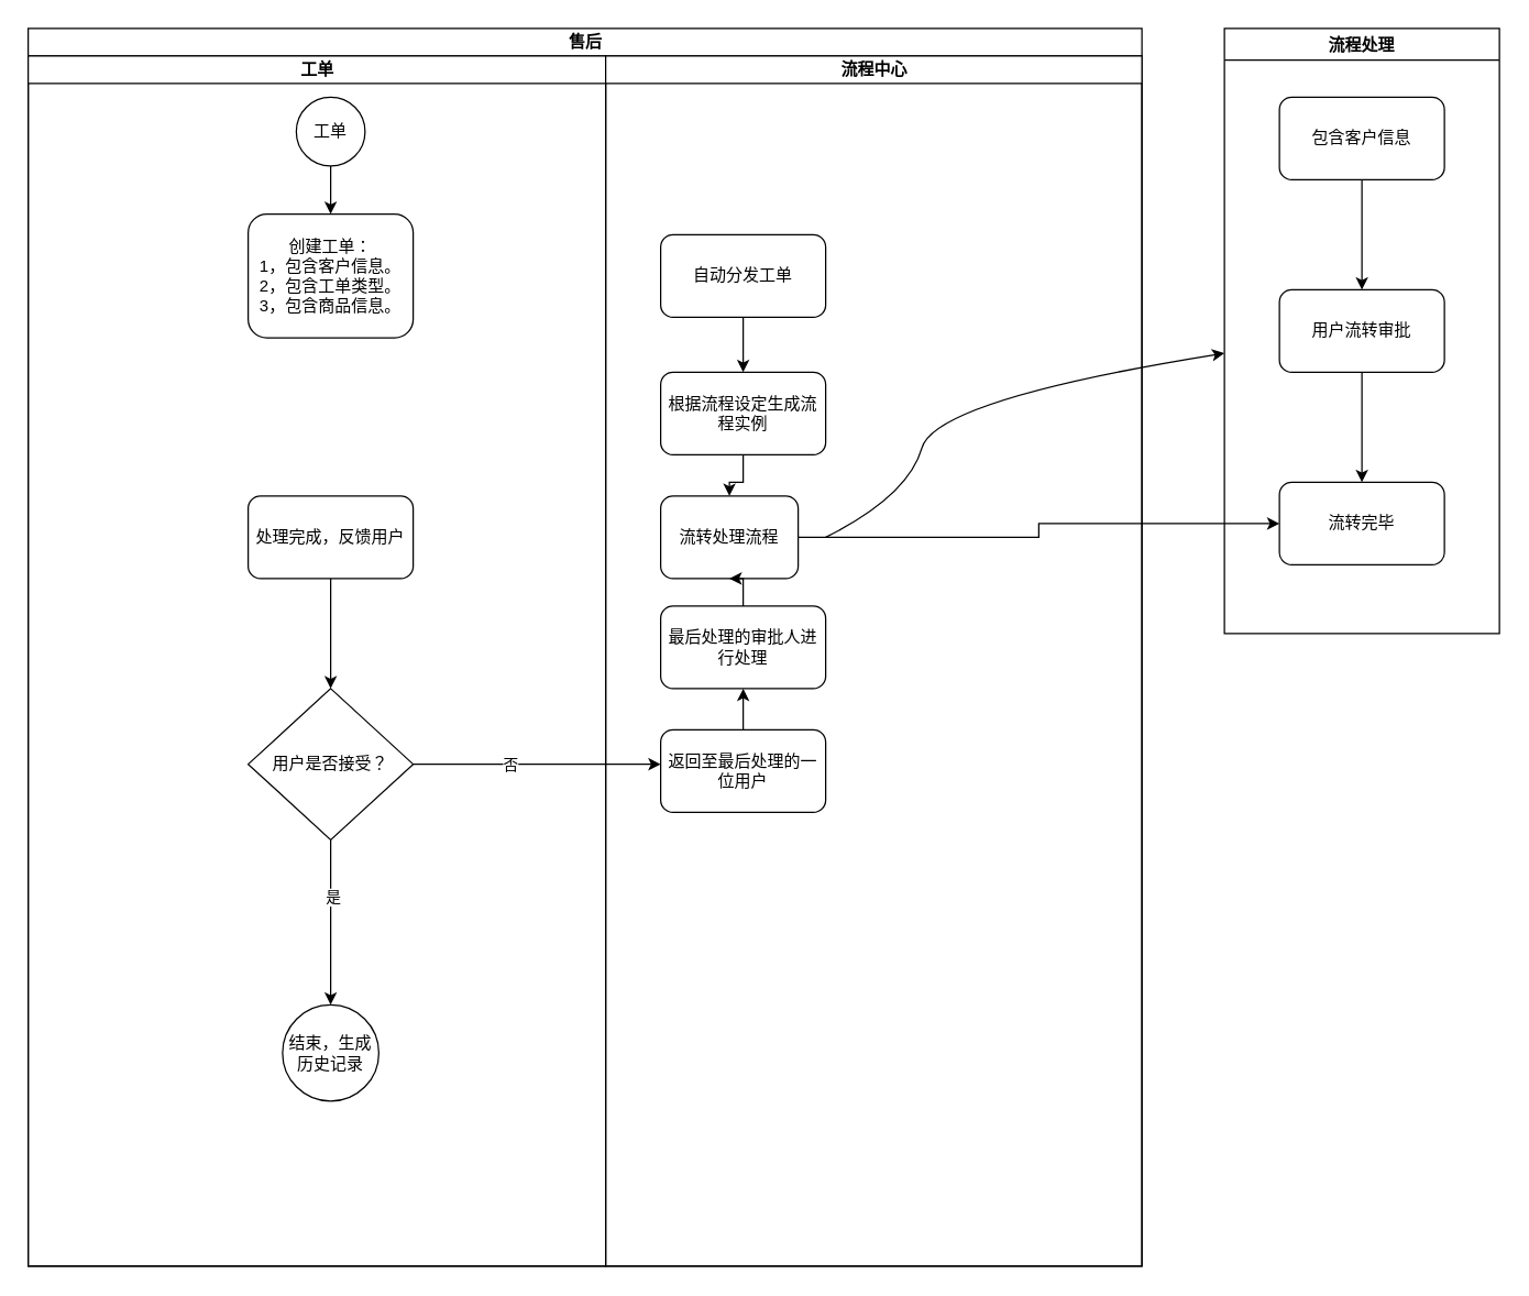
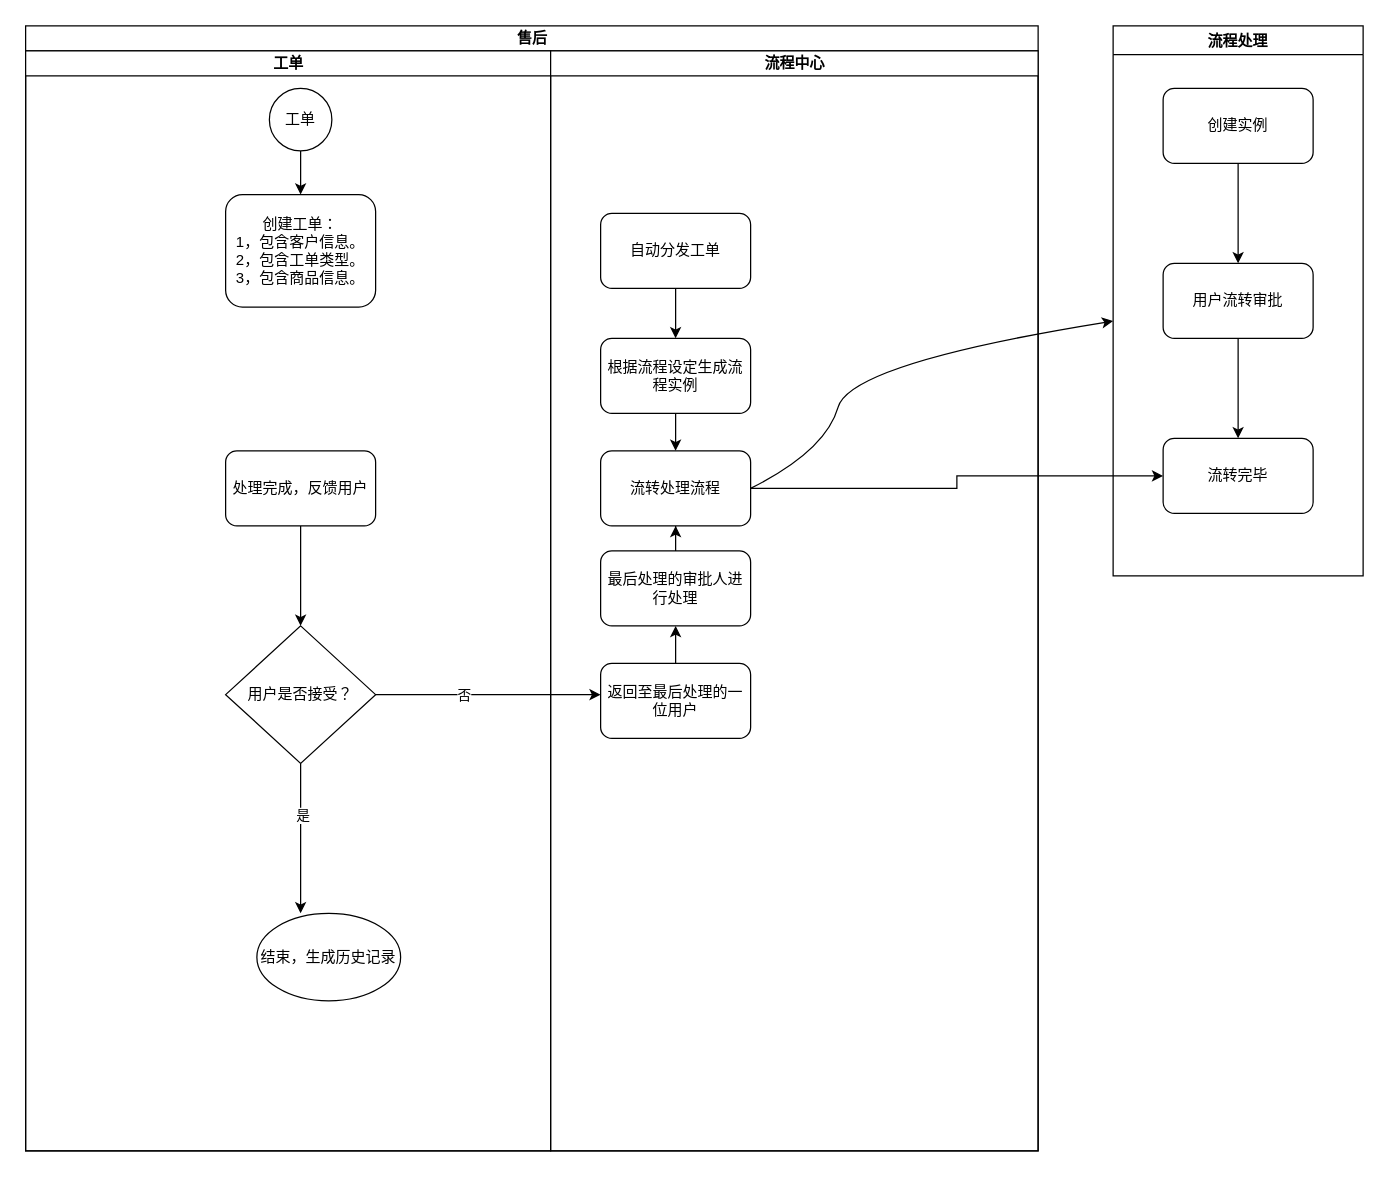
  <mxCell id="0" />
  <mxCell id="1" parent="0" />
  <mxCell id="2" value="售后" style="swimlane;html=1;childLayout=stackLayout;startSize=20;rounded=0;shadow=0;comic=0;labelBackgroundColor=none;strokeWidth=1;fontFamily=Verdana;fontSize=12;align=center;" parent="1" vertex="1"><mxGeometry x="20" y="20" width="810" height="900" as="geometry" /></mxCell>
  <mxCell id="3" value="工单" style="swimlane;html=1;startSize=20;" parent="2" vertex="1"><mxGeometry y="20" width="420" height="880" as="geometry" /></mxCell>
  <mxCell id="4" value="" style="edgeStyle=orthogonalEdgeStyle;rounded=0;orthogonalLoop=1;jettySize=auto;html=1;" edge="1" parent="3" source="5" target="6"><mxGeometry relative="1" as="geometry" /></mxCell>
  <mxCell id="5" value="工单" style="ellipse;whiteSpace=wrap;html=1;aspect=fixed;" vertex="1" parent="3"><mxGeometry x="195" y="30" width="50" height="50" as="geometry" /></mxCell>
  <mxCell id="6" value="创建工单：&lt;br&gt;1，包含客户信息。&lt;br&gt;2，包含工单类型。&lt;br&gt;3，包含商品信息。" style="rounded=1;whiteSpace=wrap;html=1;" vertex="1" parent="3"><mxGeometry x="160" y="115" width="120" height="90" as="geometry" /></mxCell>
  <mxCell id="7" value="" style="edgeStyle=orthogonalEdgeStyle;rounded=0;orthogonalLoop=1;jettySize=auto;html=1;" edge="1" parent="3" source="8"><mxGeometry relative="1" as="geometry"><mxPoint x="220" y="460" as="targetPoint" /></mxGeometry></mxCell>
  <mxCell id="8" value="处理完成，反馈用户" style="whiteSpace=wrap;html=1;rounded=1;" vertex="1" parent="3"><mxGeometry x="160" y="320" width="120" height="60" as="geometry" /></mxCell>
  <mxCell id="9" value="" style="edgeStyle=orthogonalEdgeStyle;rounded=0;orthogonalLoop=1;jettySize=auto;html=1;entryX=0.5;entryY=0;entryDx=0;entryDy=0;startArrow=none;exitX=0.5;exitY=1;exitDx=0;exitDy=0;" edge="1" parent="3" source="11"><mxGeometry relative="1" as="geometry"><mxPoint x="300" y="640" as="sourcePoint" /><mxPoint x="220" y="690" as="targetPoint" /></mxGeometry></mxCell>
  <mxCell id="10" value="是" style="edgeLabel;html=1;align=center;verticalAlign=middle;resizable=0;points=[];" vertex="1" connectable="0" parent="9"><mxGeometry x="-0.317" y="1" relative="1" as="geometry"><mxPoint as="offset" /></mxGeometry></mxCell>
  <mxCell id="11" value="&lt;span&gt;用户是否接受？&lt;/span&gt;" style="rhombus;whiteSpace=wrap;html=1;" vertex="1" parent="3"><mxGeometry x="160" y="460" width="120" height="110" as="geometry" /></mxCell>
- <mxCell id="12" value="结束，生成历史记录" style="ellipse;whiteSpace=wrap;html=1;aspect=fixed;" vertex="1" parent="3"><mxGeometry x="185" y="690" width="70" height="70" as="geometry" /></mxCell>
+ <mxCell id="12" value="结束，生成历史记录" style="ellipse;whiteSpace=wrap;html=1;aspect=fixed;" vertex="1" parent="3"><mxGeometry x="185" y="690" width="115" height="70" as="geometry" /></mxCell>
  <mxCell id="13" value="流程中心" style="swimlane;html=1;startSize=20;" parent="2" vertex="1"><mxGeometry x="420" y="20" width="390" height="880" as="geometry" /></mxCell>
  <mxCell id="14" value="" style="edgeStyle=orthogonalEdgeStyle;rounded=0;orthogonalLoop=1;jettySize=auto;html=1;" edge="1" parent="13" source="15" target="17"><mxGeometry relative="1" as="geometry" /></mxCell>
  <mxCell id="15" value="自动分发工单" style="rounded=1;whiteSpace=wrap;html=1;" vertex="1" parent="13"><mxGeometry x="40" y="130" width="120" height="60" as="geometry" /></mxCell>
  <mxCell id="16" value="" style="edgeStyle=orthogonalEdgeStyle;rounded=0;orthogonalLoop=1;jettySize=auto;html=1;" edge="1" parent="13" source="17" target="18"><mxGeometry relative="1" as="geometry" /></mxCell>
  <mxCell id="17" value="根据流程设定生成流程实例" style="whiteSpace=wrap;html=1;rounded=1;" vertex="1" parent="13"><mxGeometry x="40" y="230" width="120" height="60" as="geometry" /></mxCell>
- <mxCell id="18" value="流转处理流程" style="whiteSpace=wrap;html=1;rounded=1;" vertex="1" parent="13"><mxGeometry x="40" y="320" width="100" height="60" as="geometry" /></mxCell>
+ <mxCell id="18" value="流转处理流程" style="whiteSpace=wrap;html=1;rounded=1;" vertex="1" parent="13"><mxGeometry x="40" y="320" width="120" height="60" as="geometry" /></mxCell>
  <mxCell id="19" value="" style="edgeStyle=orthogonalEdgeStyle;rounded=0;orthogonalLoop=1;jettySize=auto;html=1;entryX=0.5;entryY=1;entryDx=0;entryDy=0;" edge="1" parent="13" source="20" target="23"><mxGeometry relative="1" as="geometry"><mxPoint x="240" y="350" as="targetPoint" /></mxGeometry></mxCell>
  <mxCell id="20" value="&lt;span&gt;返回至最后处理的一位用户&lt;/span&gt;" style="rounded=1;whiteSpace=wrap;html=1;" vertex="1" parent="13"><mxGeometry x="40" y="490" width="120" height="60" as="geometry" /></mxCell>
  <mxCell id="21" value="" style="curved=1;endArrow=classic;html=1;rounded=0;" edge="1" parent="13" target="27"><mxGeometry width="50" height="50" relative="1" as="geometry"><mxPoint x="160" y="350" as="sourcePoint" /><mxPoint x="220" y="180" as="targetPoint" /><Array as="points"><mxPoint x="220" y="320" /><mxPoint x="240" y="250" /></Array></mxGeometry></mxCell>
  <mxCell id="22" value="" style="edgeStyle=orthogonalEdgeStyle;rounded=0;orthogonalLoop=1;jettySize=auto;html=1;" edge="1" parent="13" source="23" target="18"><mxGeometry relative="1" as="geometry" /></mxCell>
  <mxCell id="23" value="最后处理的审批人进行处理" style="rounded=1;whiteSpace=wrap;html=1;" vertex="1" parent="13"><mxGeometry x="40" y="400" width="120" height="60" as="geometry" /></mxCell>
  <mxCell id="24" value="" style="edgeStyle=orthogonalEdgeStyle;rounded=0;orthogonalLoop=1;jettySize=auto;html=1;" edge="1" parent="2" source="18" target="32"><mxGeometry relative="1" as="geometry" /></mxCell>
  <mxCell id="25" value="" style="edgeStyle=orthogonalEdgeStyle;rounded=0;orthogonalLoop=1;jettySize=auto;html=1;" edge="1" parent="2" source="11"><mxGeometry relative="1" as="geometry"><mxPoint x="460" y="535" as="targetPoint" /></mxGeometry></mxCell>
  <mxCell id="26" value="否" style="edgeLabel;html=1;align=center;verticalAlign=middle;resizable=0;points=[];" vertex="1" connectable="0" parent="25"><mxGeometry x="-0.223" relative="1" as="geometry"><mxPoint as="offset" /></mxGeometry></mxCell>
  <mxCell id="27" value="流程处理" style="swimlane;" vertex="1" parent="1"><mxGeometry x="890" y="20" width="200" height="440" as="geometry" /></mxCell>
  <mxCell id="28" value="" style="edgeStyle=orthogonalEdgeStyle;rounded=0;orthogonalLoop=1;jettySize=auto;html=1;" edge="1" parent="27" source="29" target="31"><mxGeometry relative="1" as="geometry" /></mxCell>
- <mxCell id="29" value="包含客户信息" style="rounded=1;whiteSpace=wrap;html=1;" vertex="1" parent="27"><mxGeometry x="40" y="50" width="120" height="60" as="geometry" /></mxCell>
+ <mxCell id="29" value="创建实例" style="rounded=1;whiteSpace=wrap;html=1;" vertex="1" parent="27"><mxGeometry x="40" y="50" width="120" height="60" as="geometry" /></mxCell>
  <mxCell id="30" value="" style="edgeStyle=orthogonalEdgeStyle;rounded=0;orthogonalLoop=1;jettySize=auto;html=1;" edge="1" parent="27" source="31" target="32"><mxGeometry relative="1" as="geometry" /></mxCell>
  <mxCell id="31" value="用户流转审批" style="whiteSpace=wrap;html=1;rounded=1;" vertex="1" parent="27"><mxGeometry x="40" y="190" width="120" height="60" as="geometry" /></mxCell>
  <mxCell id="32" value="流转完毕" style="whiteSpace=wrap;html=1;rounded=1;" vertex="1" parent="27"><mxGeometry x="40" y="330" width="120" height="60" as="geometry" /></mxCell>
